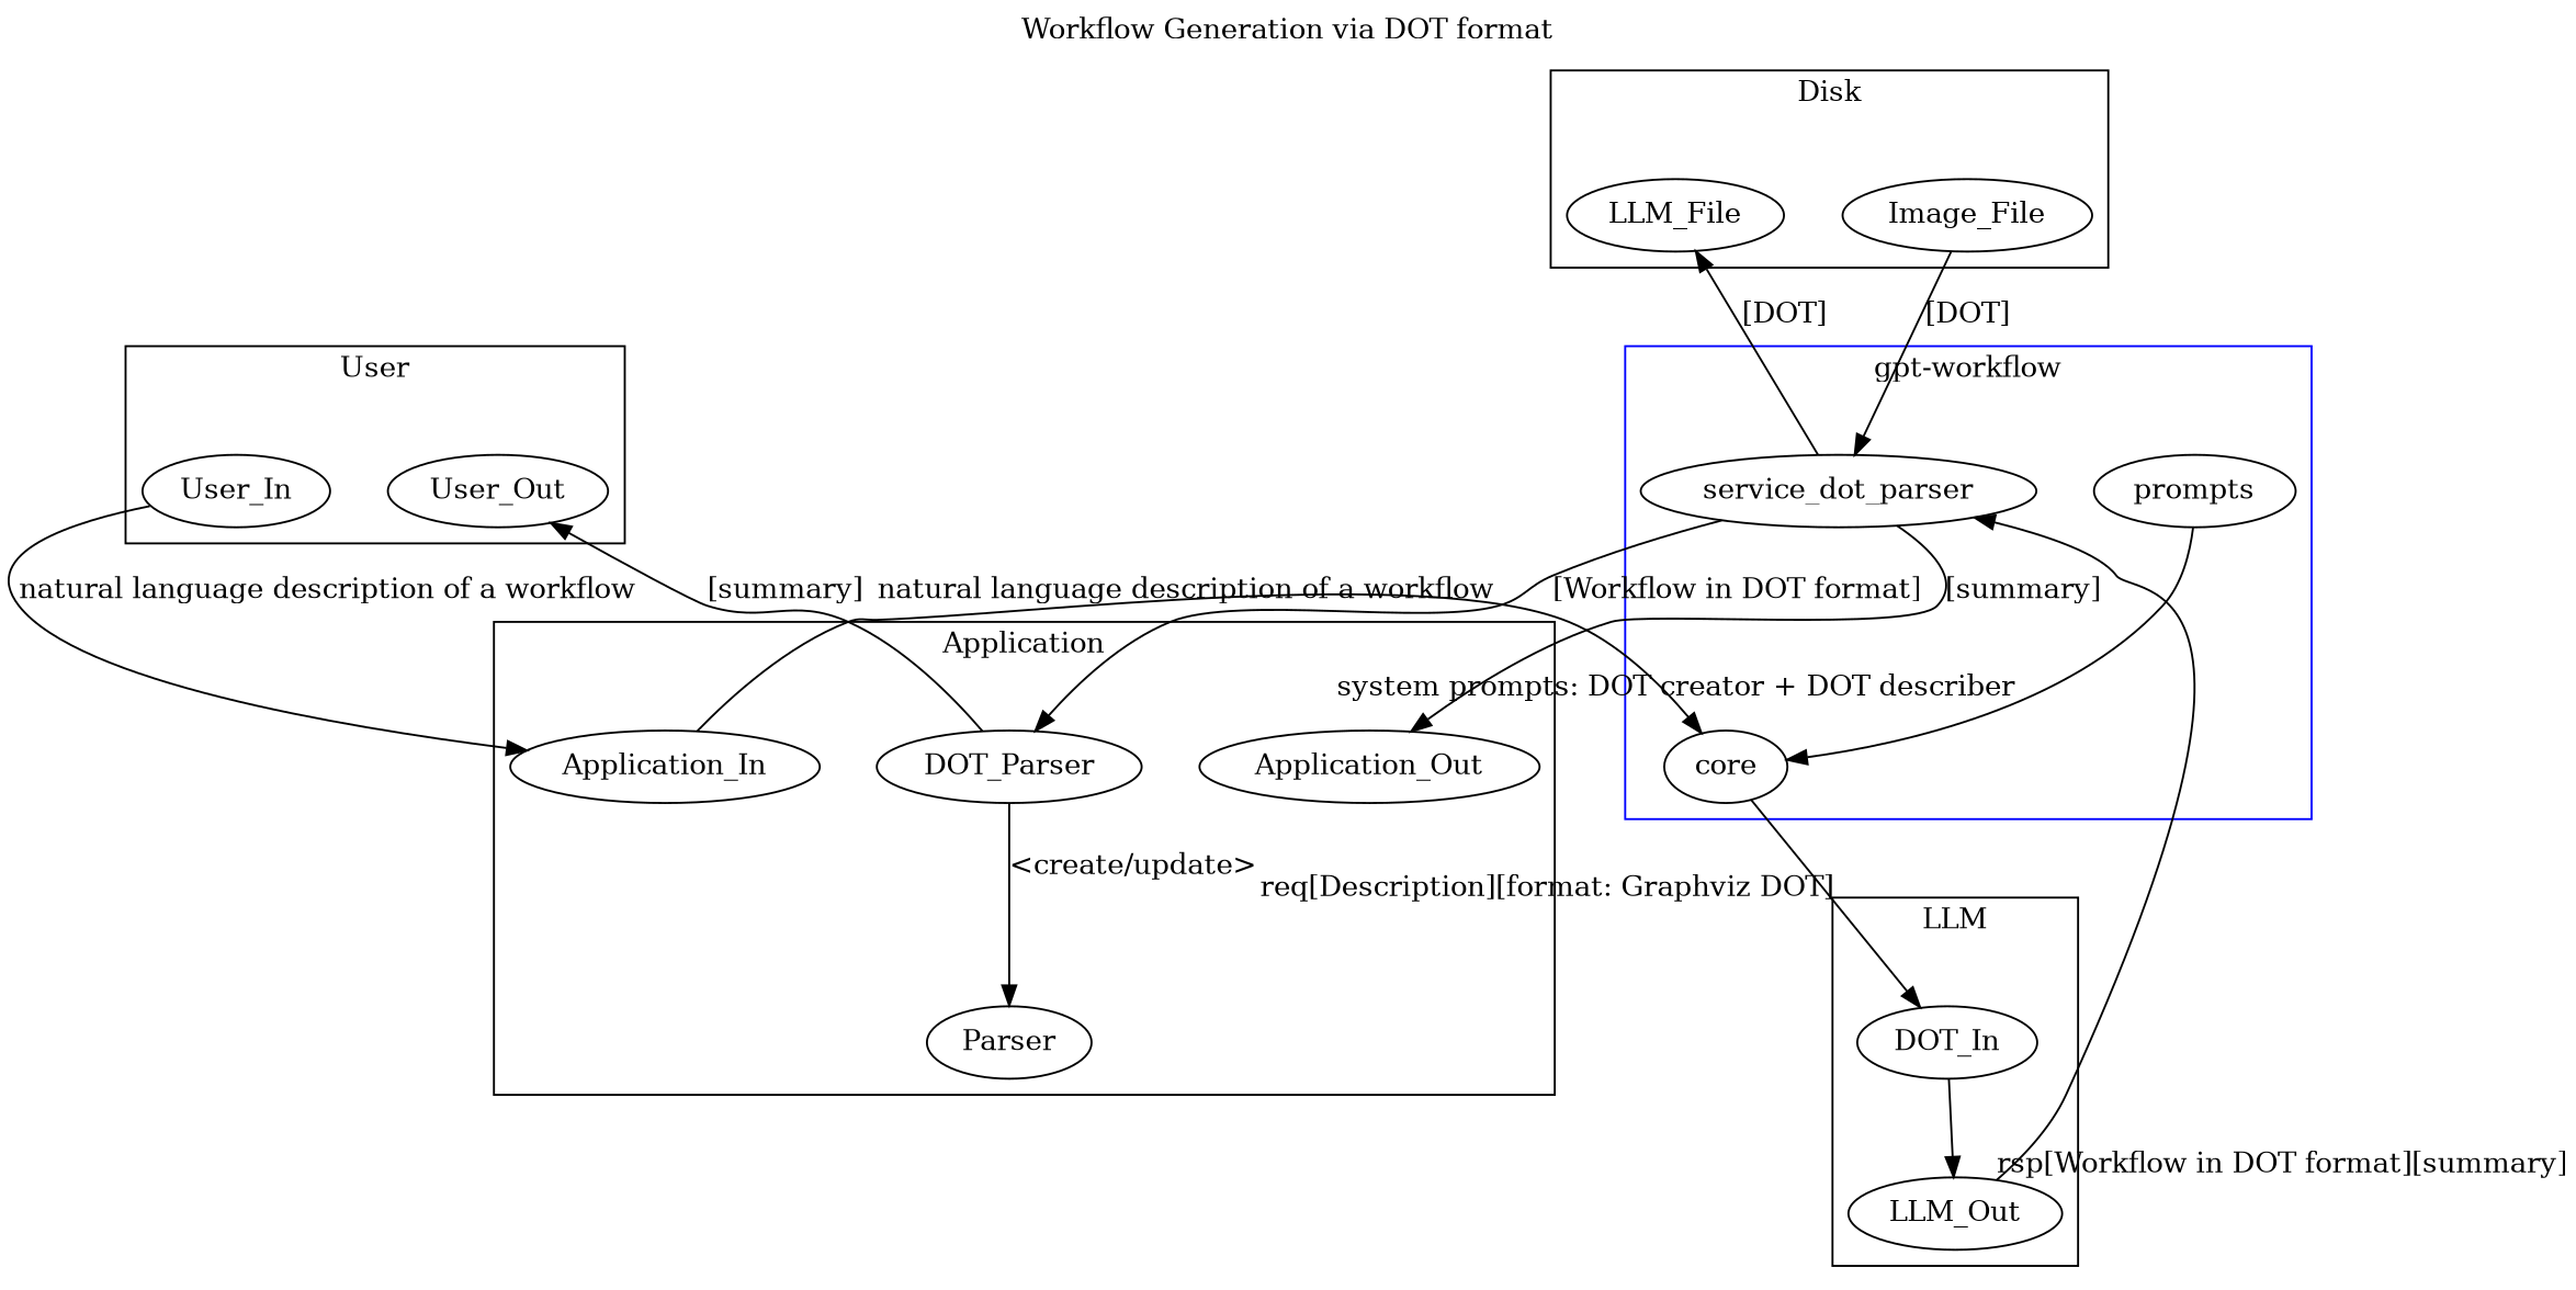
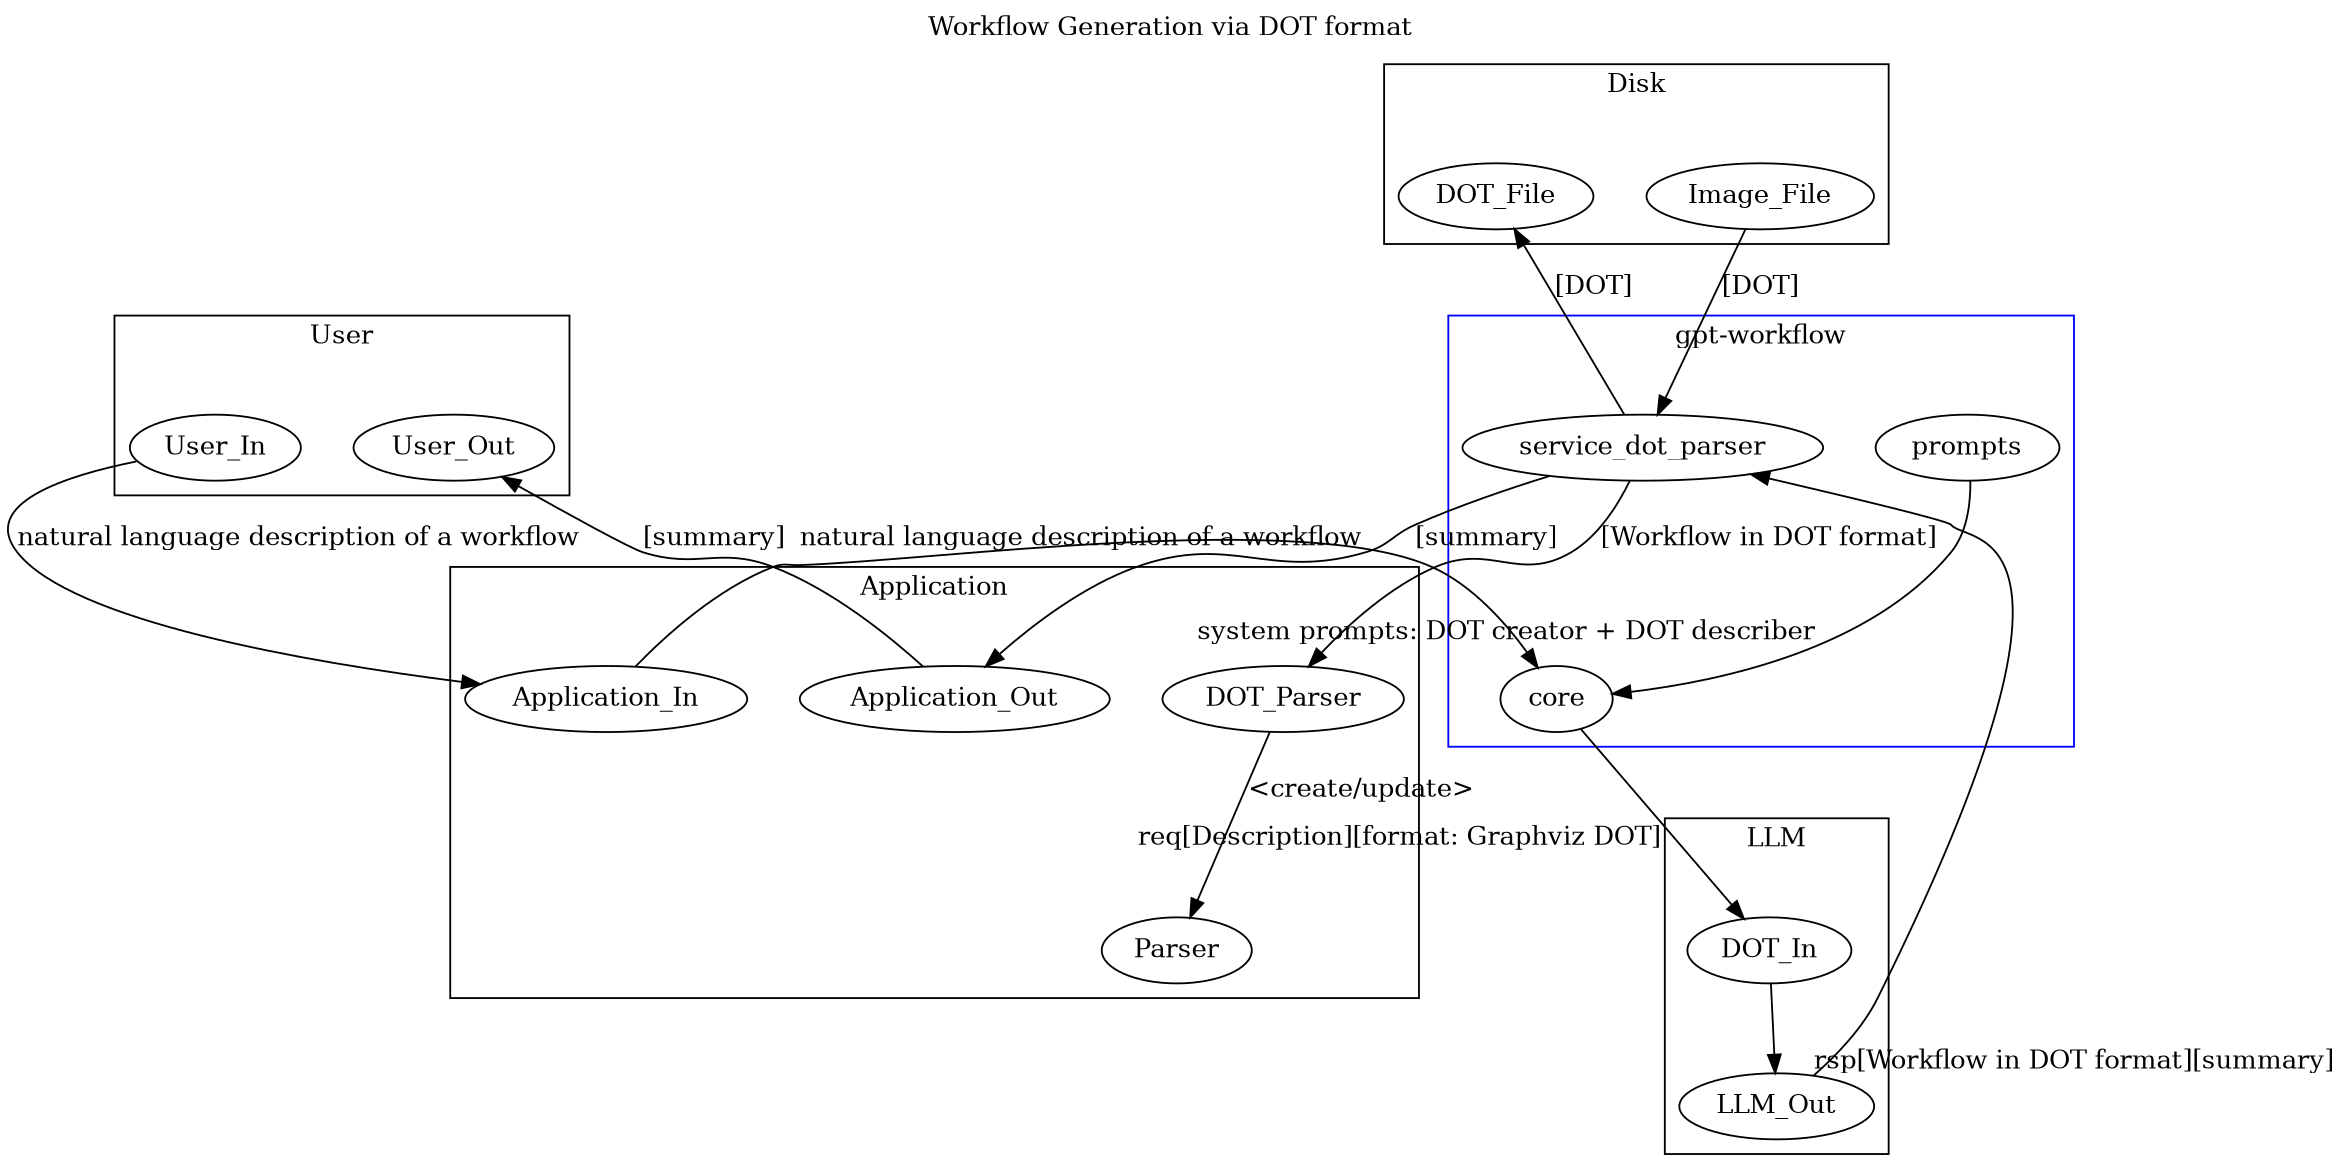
  digraph {
    label="Workflow Generation via DOT format"
    labelloc=t
    nodesep=0.40
    rankdir=TB
    ranksep=0.65
    User_In
    User_Out
    Application_In
    Application_Out
    DOT_Parser
    n6 [label=Parser]
    prompts
    core
    service_dot_parser
    n10 [label=DOT_In]
    LLM_Out
    Image_File
-   DOT_File [label=LLM_File]
+   DOT_File
    subgraph cluster_1 {
      label=User
      User_In
      User_Out
    }
    subgraph cluster_2 {
      label=Application
      Application_In
      Application_Out
      DOT_Parser
      n6
    }
    subgraph cluster_3 {
      color=blue
      label="gpt-workflow"
      prompts
      core
      service_dot_parser
    }
    subgraph cluster_4 {
      label=LLM
      n10
      LLM_Out
    }
    subgraph cluster_5 {
      label=Disk
      Image_File
      DOT_File
    }
    User_In -> Application_In [label="natural language description of a workflow"]
    Application_In -> core [label="natural language description of a workflow"]
-   DOT_Parser -> User_Out [label="[summary]"]
+   Application_Out -> User_Out [label="[summary]"]
    DOT_Parser -> n6 [label="<create/update>"]
    prompts -> core [xlabel="system prompts: DOT creator + DOT describer"]
    core -> n10 [xlabel="req[Description][format: Graphviz DOT]"]
    service_dot_parser -> Application_Out [label="[summary]"]
    service_dot_parser -> DOT_Parser [label="[Workflow in DOT format]"]
    service_dot_parser -> DOT_File [label="[DOT]"]
    n10 -> LLM_Out
    LLM_Out -> service_dot_parser [taillabel="rsp[Workflow in DOT format][summary]"]
    Image_File -> service_dot_parser [label="[DOT]"]
  }
